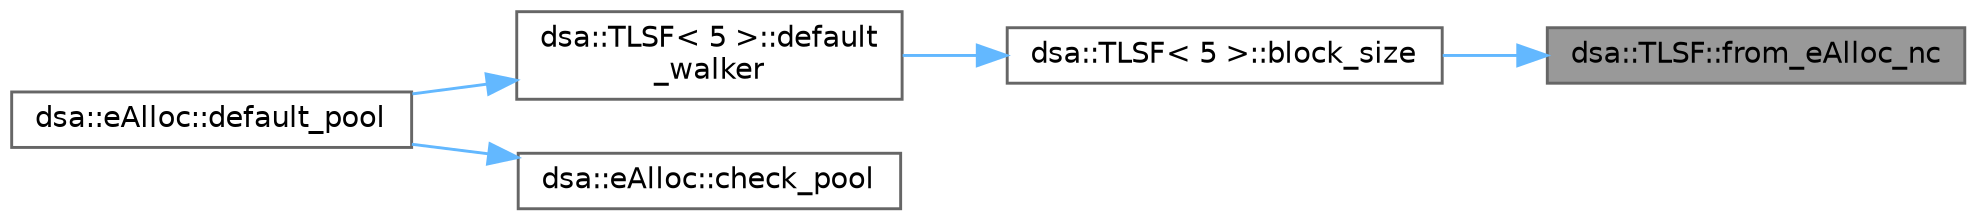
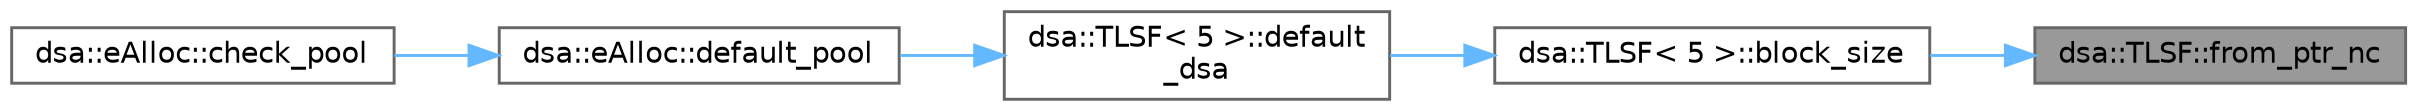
  digraph {
    rankdir=RL
    node [color=grey40 fillcolor=white fontname=Helvetica fontsize=10 shape=box style=filled]
    edge [color=steelblue1 dir=back fontname=Helvetica fontsize=10 labelfontname=Helvetica labelfontsize=10 style=solid]
-   n1 [color=gray40 fillcolor=grey60 fontcolor=black height=0.2 label="dsa::TLSF::from_eAlloc_nc" width=0.4]
+   n1 [color=gray40 fillcolor=grey60 fontcolor=black height=0.2 label="dsa::TLSF::from_ptr_nc" width=0.4]
    n2 [height=0.2 label="dsa::TLSF\< 5 \>::block_size" width=0.4]
-   n3 [height=0.2 label="dsa::TLSF\< 5 \>::default\l_walker" width=0.4]
+   n3 [height=0.2 label="dsa::TLSF\< 5 \>::default\l_dsa" width=0.4]
    n4 [height=0.2 label="dsa::eAlloc::default_pool" width=0.4]
    n5 [height=0.2 label="dsa::eAlloc::check_pool" width=0.4]
    n1 -> n2
    n2 -> n3
    n3 -> n4
-   n5 -> n4
+   n4 -> n5
  }
